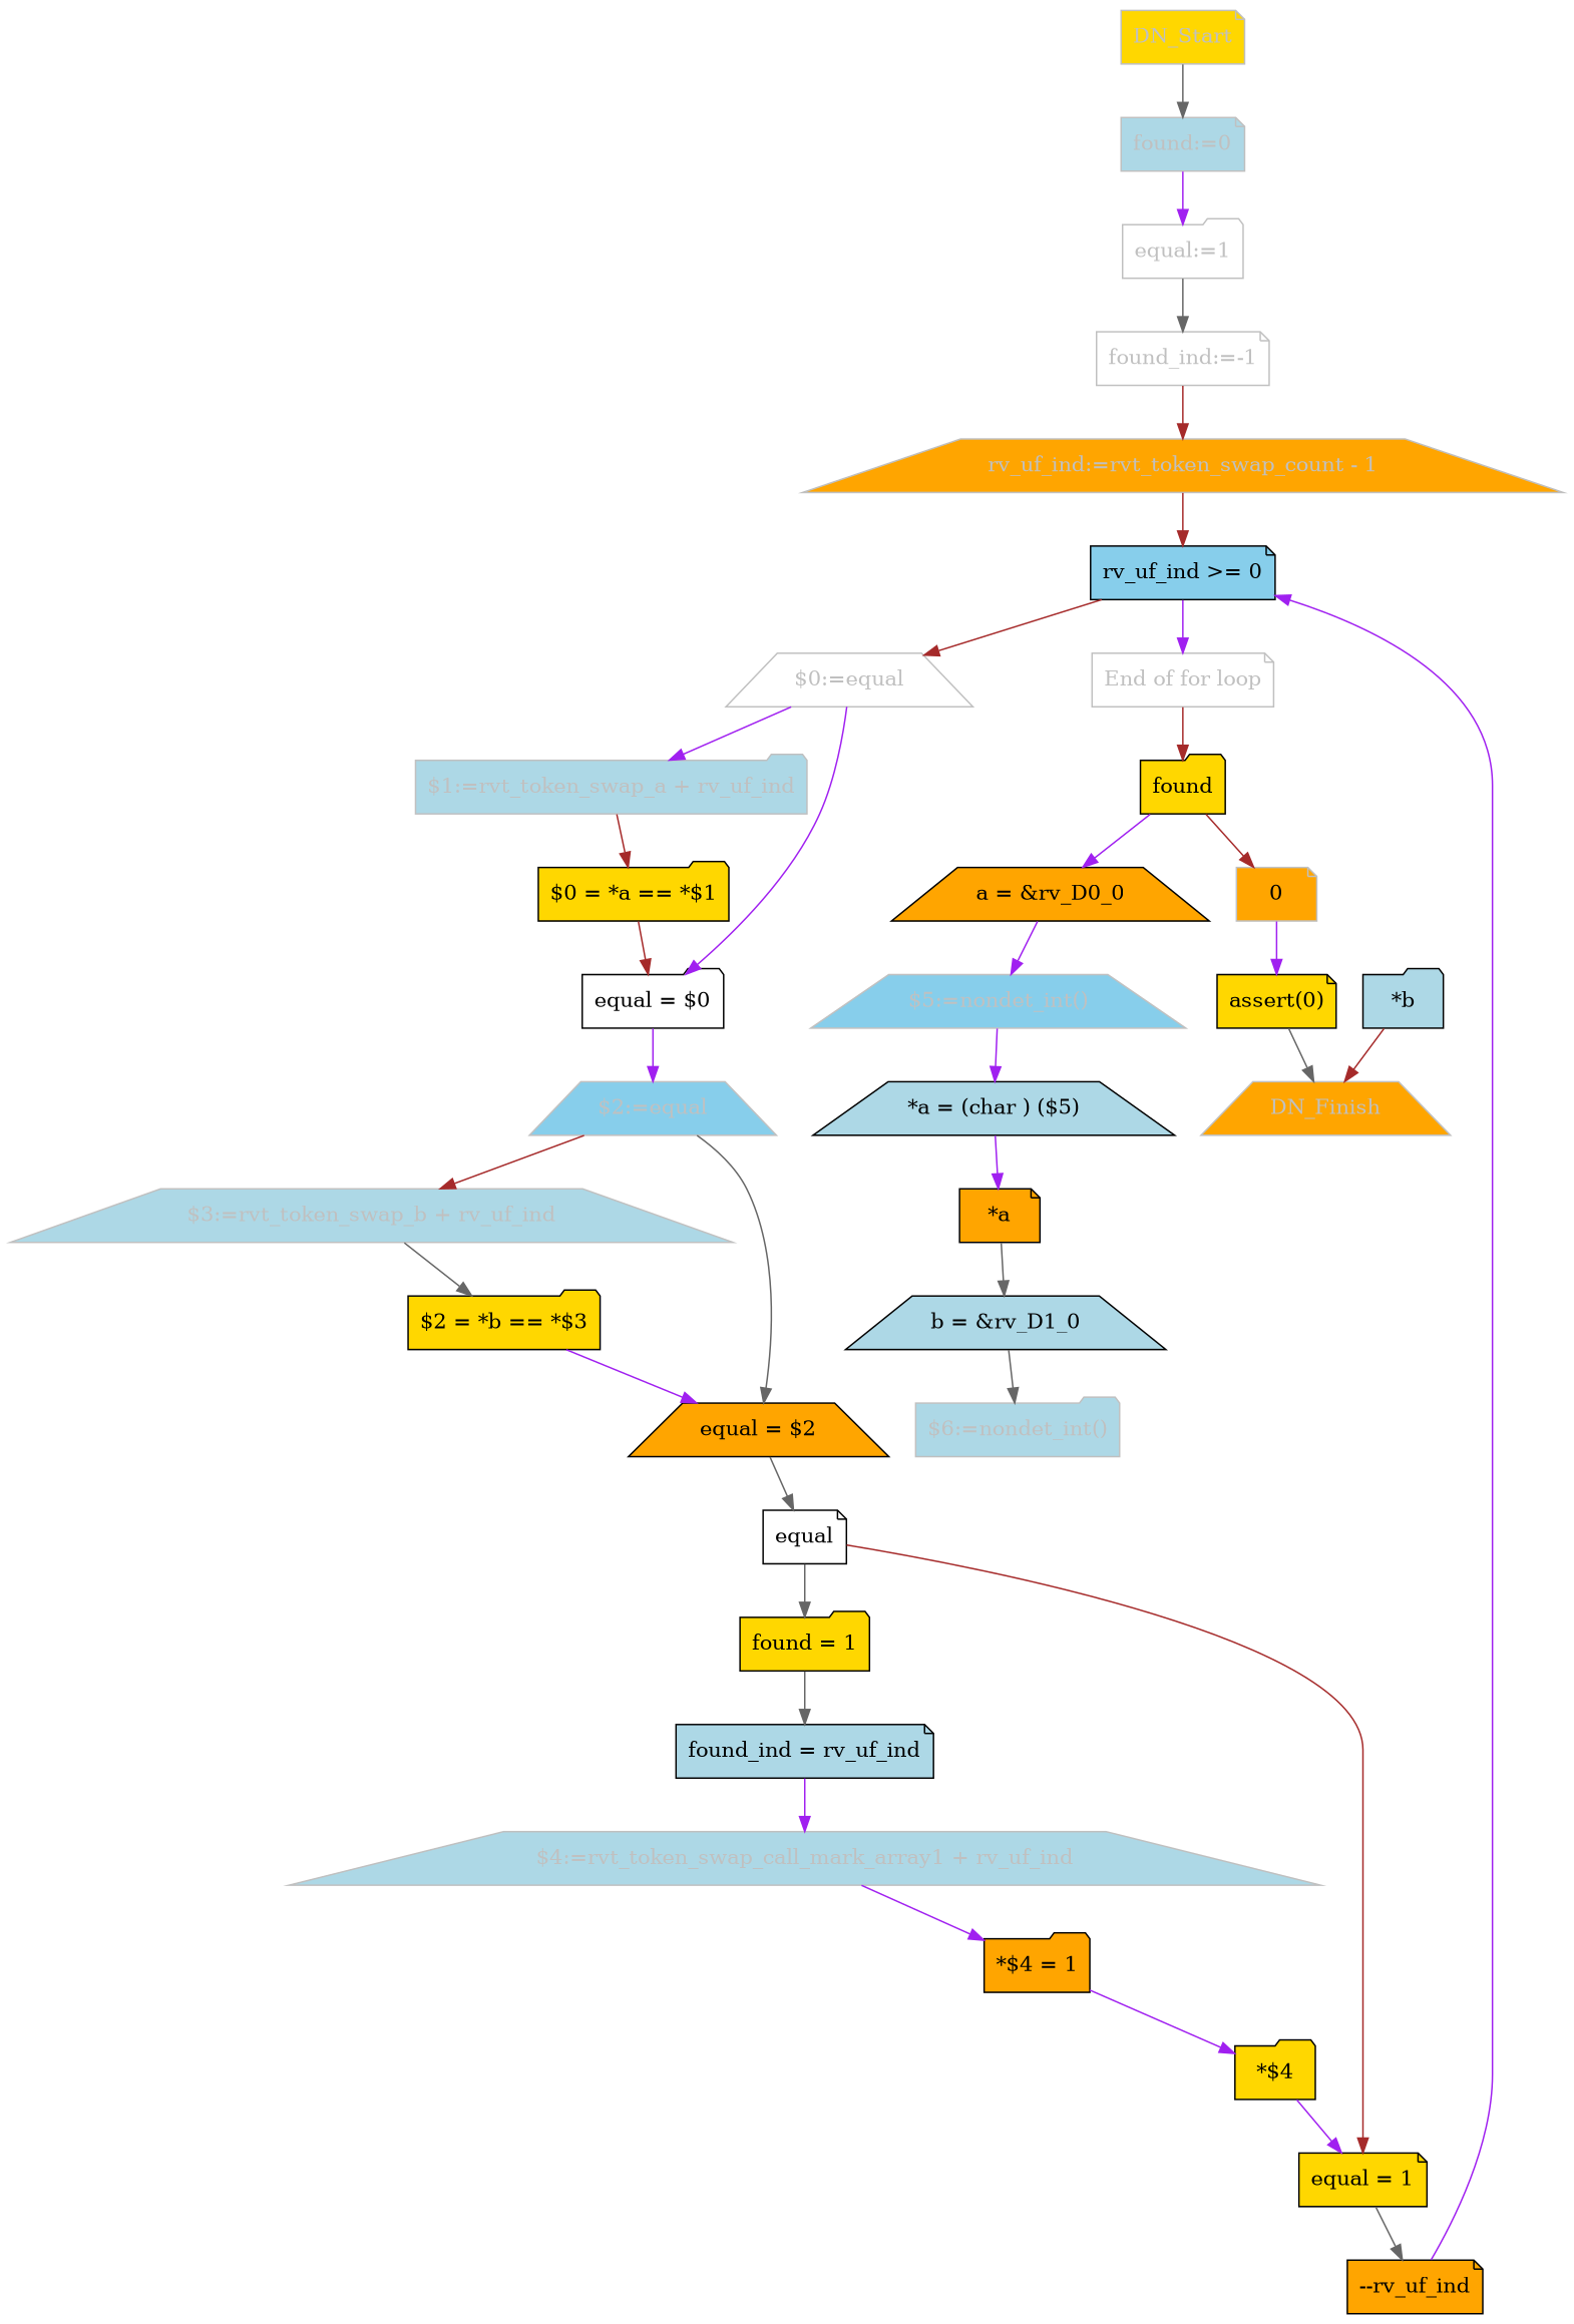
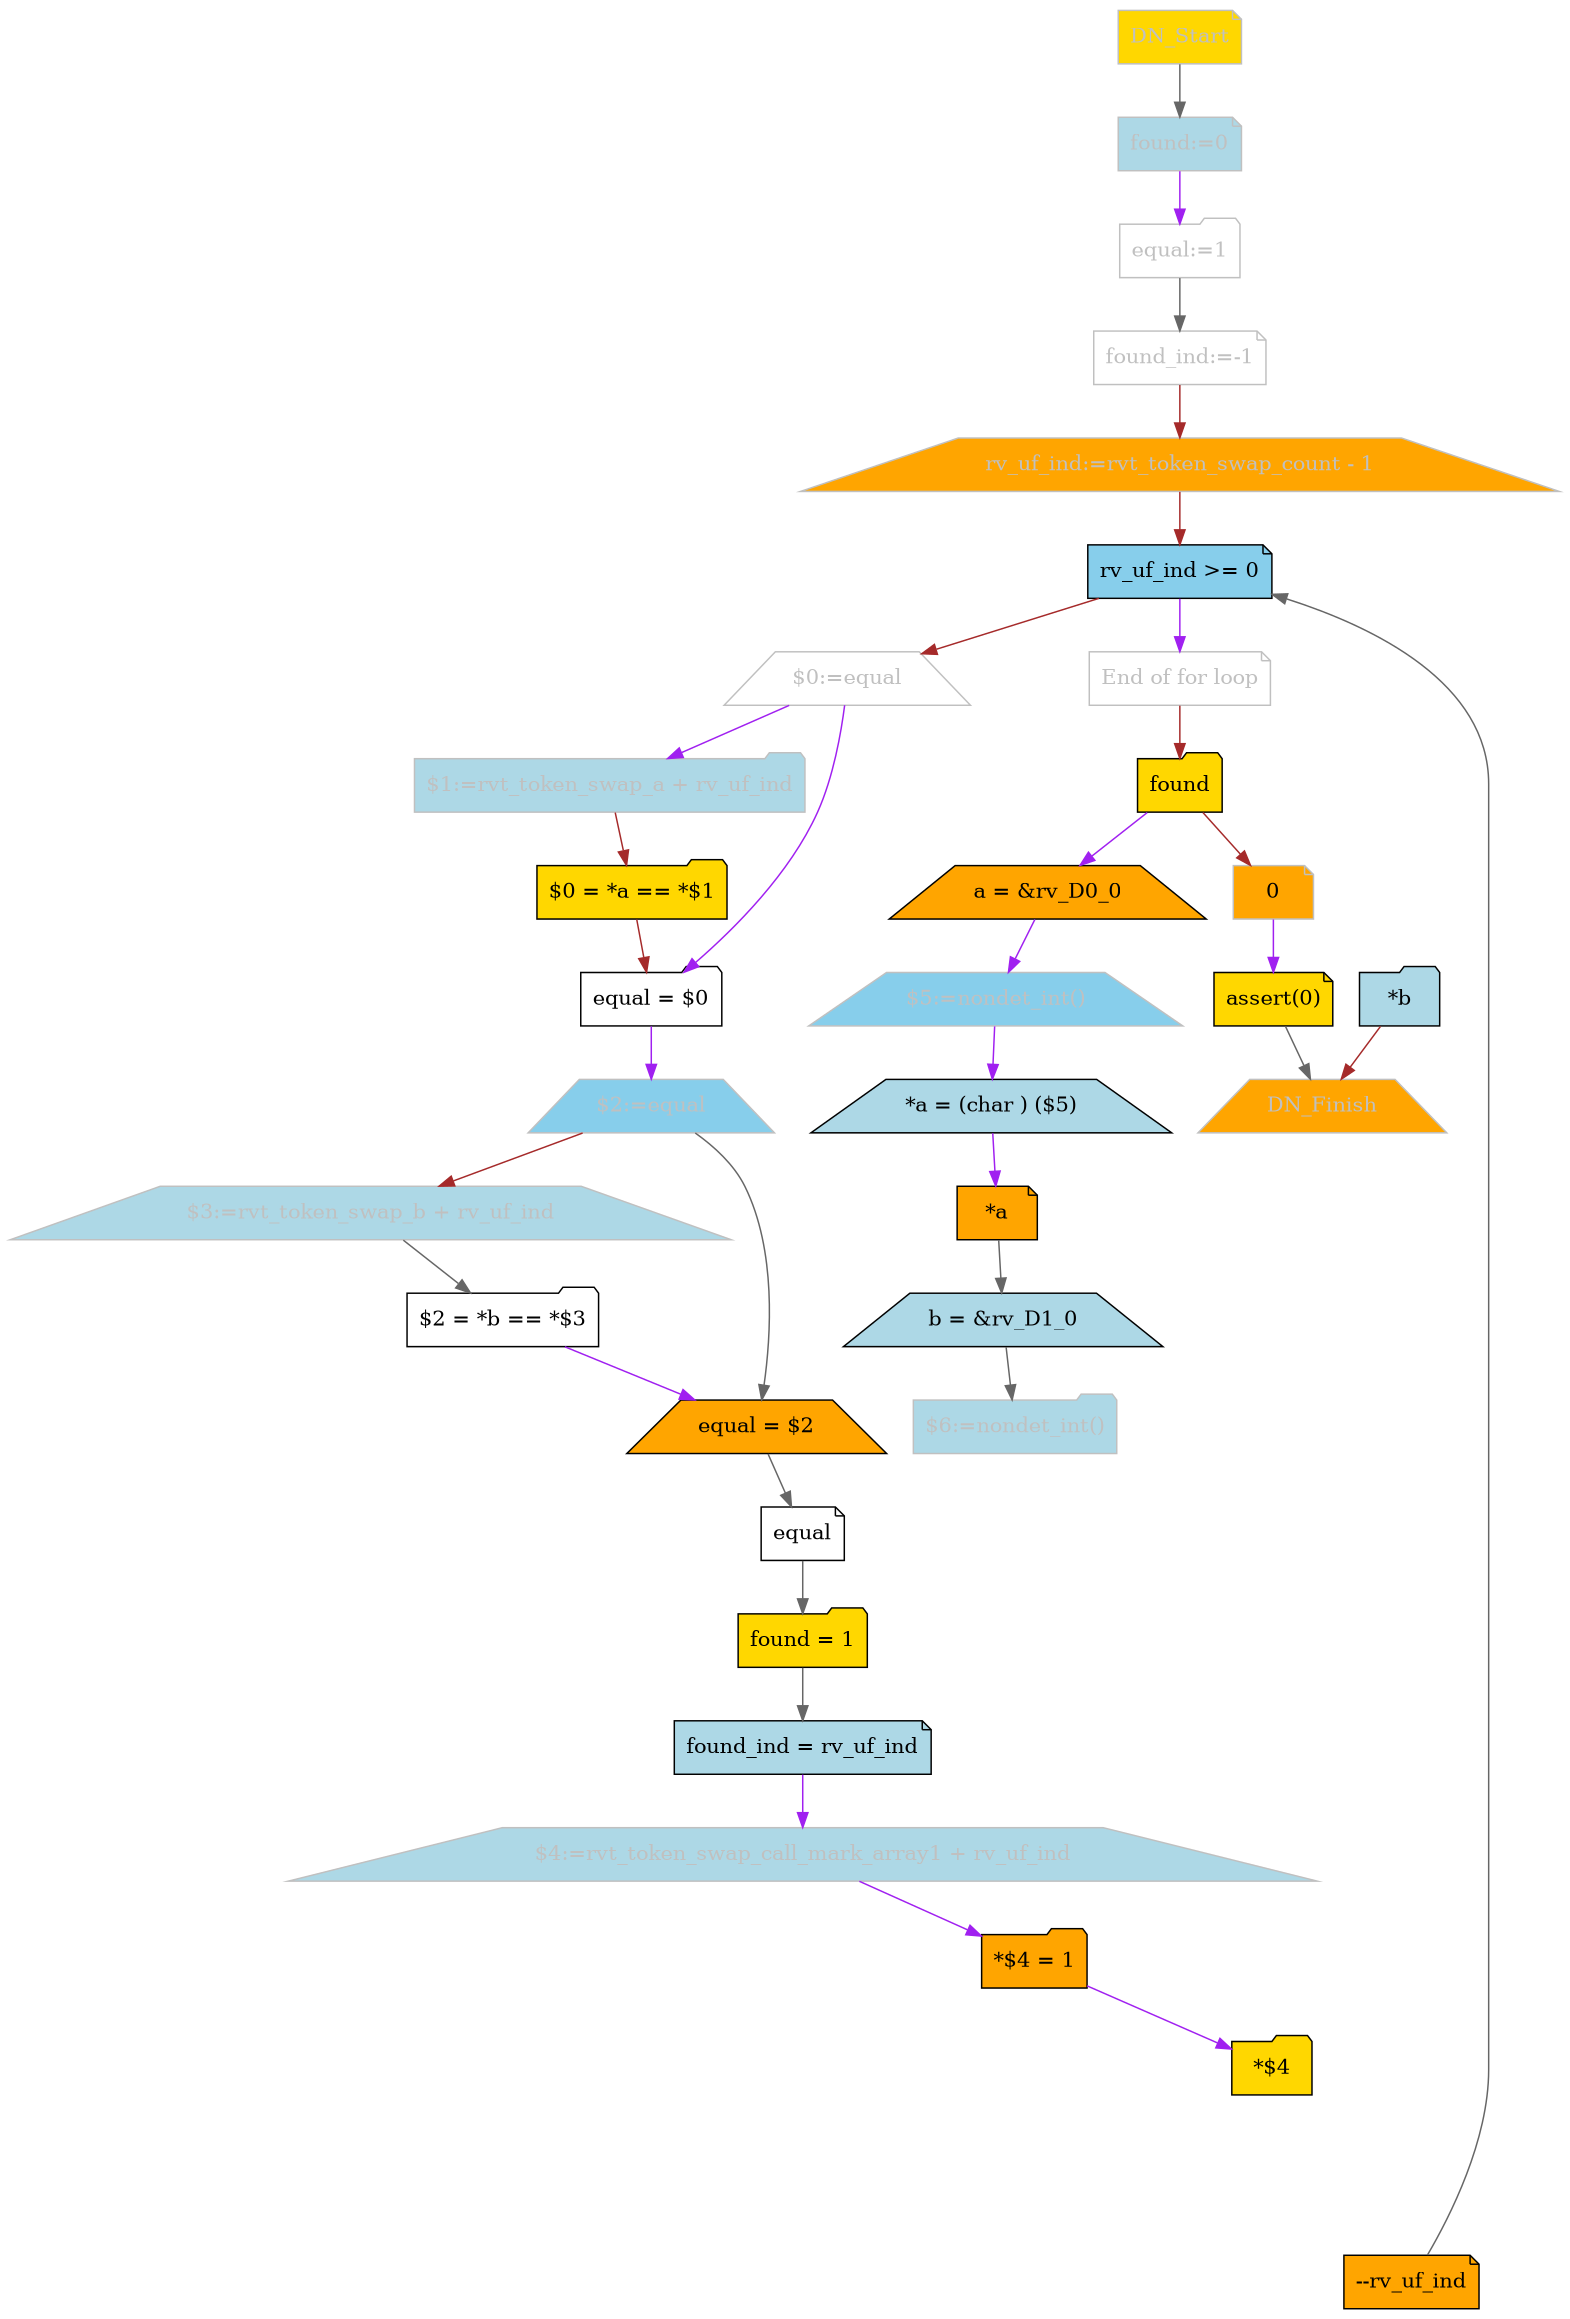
  digraph {
    node [fillcolor=lightblue shape=note style=filled]
    edge [color=purple]
    n1 [color=grey fillcolor=gold fontcolor=grey label=DN_Start]
    n2 [color=grey fontcolor=grey label="found:=0"]
    n3 [color=grey fillcolor=white fontcolor=grey label="equal:=1" shape=folder]
    n4 [color=grey fillcolor=white fontcolor=grey label="found_ind:=-1"]
    n5 [color=grey fillcolor=orange fontcolor=grey label="rv_uf_ind:=rvt_token_swap_count - 1" shape=trapezium]
    n6 [fillcolor=skyblue label="rv_uf_ind >= 0"]
    n7 [color=grey fillcolor=white fontcolor=grey label="$0:=equal" shape=trapezium]
    n8 [color=grey fillcolor=white fontcolor=grey label="End of for loop"]
    n9 [color=grey fontcolor=grey label="$1:=rvt_token_swap_a + rv_uf_ind" shape=folder]
    n10 [fillcolor=white label="equal = $0" shape=folder]
    n11 [fillcolor=gold label=found shape=folder]
    n12 [fillcolor=gold label="$0 = *a == *$1" shape=folder]
    n13 [color=grey fillcolor=skyblue fontcolor=grey label="$2:=equal" shape=trapezium]
    n14 [color=grey fontcolor=grey label="$3:=rvt_token_swap_b + rv_uf_ind" shape=trapezium]
    n15 [fillcolor=orange label="equal = $2" shape=trapezium]
-   n16 [fillcolor=gold label="$2 = *b == *$3" shape=folder]
+   n16 [fillcolor=white label="$2 = *b == *$3" shape=folder]
    n17 [fillcolor=white label=equal]
    n18 [fillcolor=gold label="found = 1" shape=folder]
-   n19 [fillcolor=gold label="equal = 1"]
    n20 [label="found_ind = rv_uf_ind"]
    n21 [fillcolor=orange label="--rv_uf_ind"]
    n22 [color=grey fontcolor=grey label="$4:=rvt_token_swap_call_mark_array1 + rv_uf_ind" shape=trapezium]
    n23 [fillcolor=orange label="*$4 = 1" shape=folder]
    n24 [fillcolor=gold label="*$4" shape=folder]
    n25 [fillcolor=orange label="a = &rv_D0_0" shape=trapezium]
    n26 [color=grey fillcolor=orange label=0]
    n27 [color=grey fillcolor=skyblue fontcolor=grey label="$5:=nondet_int()" shape=trapezium]
    n28 [fillcolor=gold label="assert(0)"]
    n29 [label="*a = (char ) ($5)" shape=trapezium]
    n30 [fillcolor=orange label="*a"]
    n31 [label="b = &rv_D1_0" shape=trapezium]
    n32 [color=grey fontcolor=grey label="$6:=nondet_int()" shape=folder]
    n33 [label="*b" shape=folder]
    n34 [color=grey fillcolor=orange fontcolor=grey label=DN_Finish shape=trapezium]
    n1 -> n2 [color=gray40]
    n2 -> n3
    n3 -> n4 [color=gray40]
    n4 -> n5 [color=brown]
    n5 -> n6 [color=brown]
    n6 -> n7 [color=brown]
    n6 -> n8
    n7 -> n9
    n7 -> n10
    n8 -> n11 [color=brown]
    n9 -> n12 [color=brown]
    n10 -> n13
    n11 -> n25
    n11 -> n26 [color=brown]
    n12 -> n10 [color=brown]
    n13 -> n14 [color=brown]
    n13 -> n15 [color=gray40]
    n14 -> n16 [color=gray40]
    n15 -> n17 [color=gray40]
    n16 -> n15
    n17 -> n18 [color=gray40]
-   n17 -> n19 [color=brown]
    n18 -> n20 [color=gray40]
-   n19 -> n21 [color=gray40]
    n20 -> n22
-   n21 -> n6
+   n21 -> n6 [color=gray40]
    n22 -> n23
    n23 -> n24
-   n24 -> n19
    n25 -> n27
    n26 -> n28
    n27 -> n29
    n28 -> n34 [color=gray40]
    n29 -> n30
    n30 -> n31 [color=gray40]
    n31 -> n32 [color=gray40]
    n33 -> n34 [color=brown]
  }
